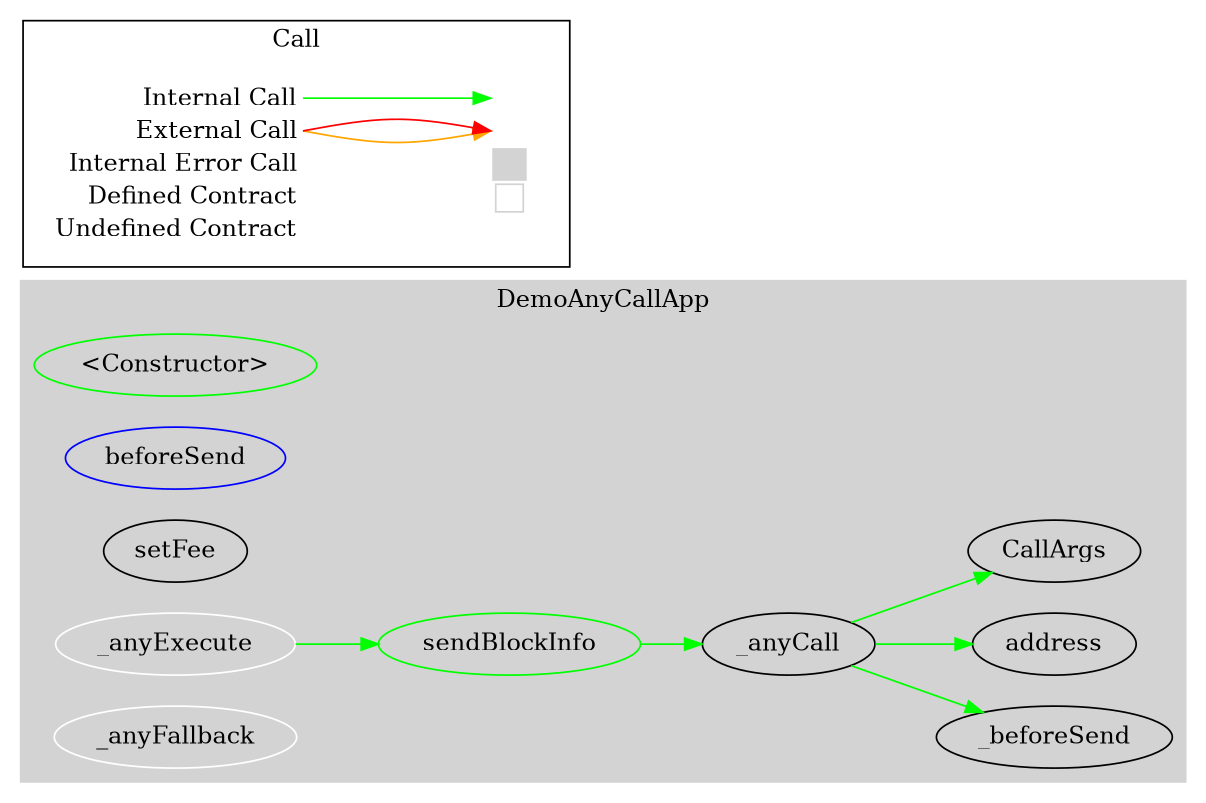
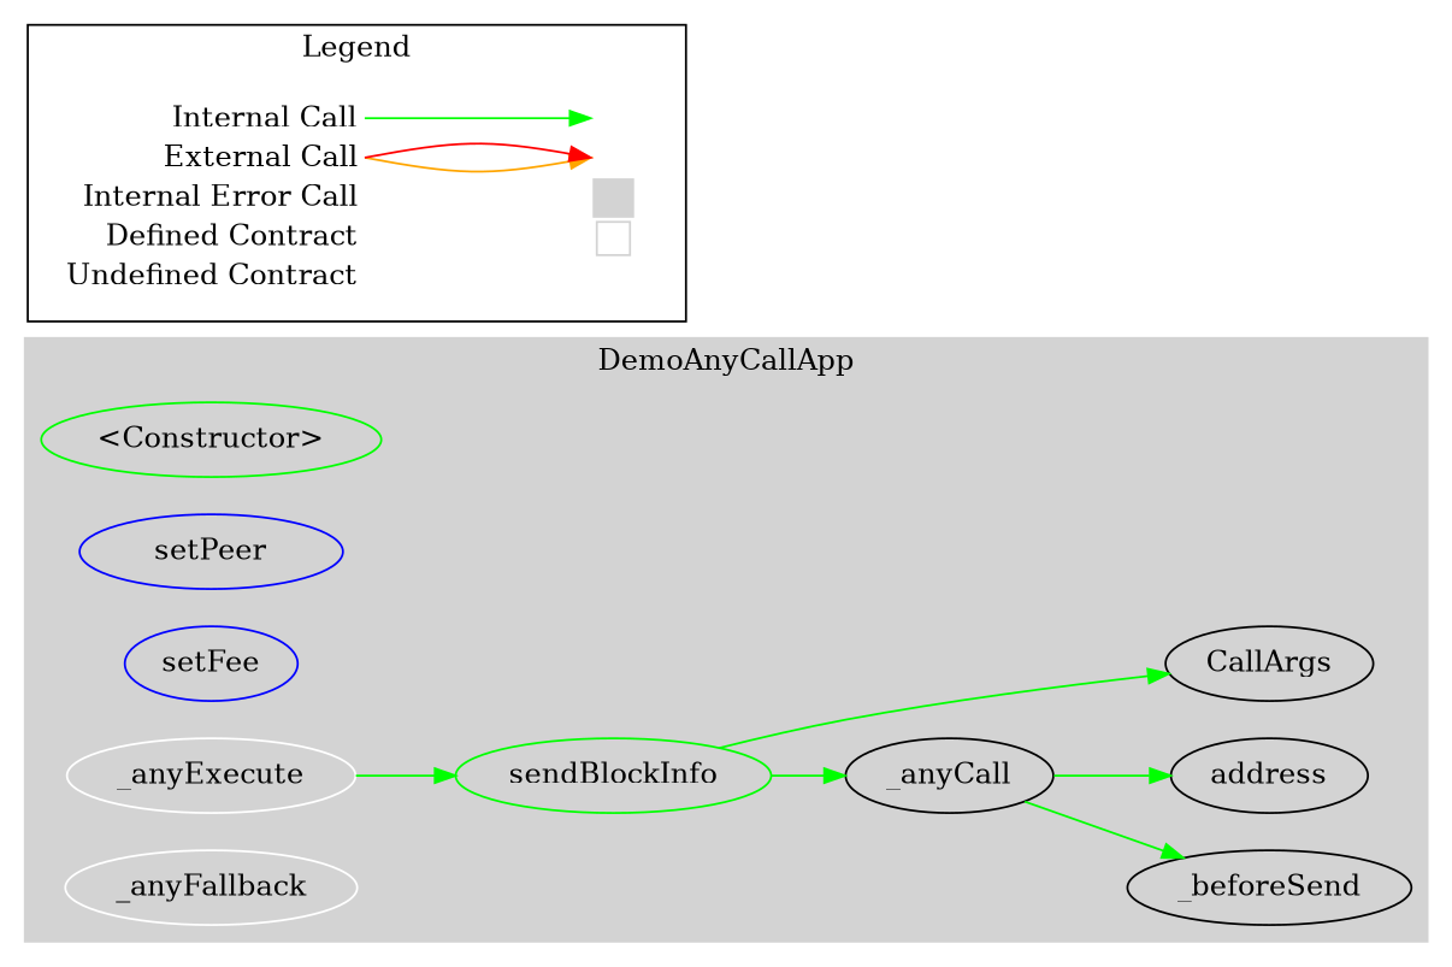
  digraph {
    compound=true
    rankdir=LR
    edge [color=green]
    n1 [color=green label="<Constructor>"]
-   n2 [color=blue label=beforeSend]
-   n3 [color=black label=setFee]
+   n2 [color=blue label=setPeer]
+   n3 [color=blue label=setFee]
    n4 [label=_beforeSend]
    n5 [color=green label=sendBlockInfo]
    n6 [color=white label=_anyExecute]
    n7 [color=white label=_anyFallback]
    n8 [label=_anyCall]
    n9 [label=CallArgs]
    n10 [label=address]
    n11 [label=<<table border="0" cellpadding="2" cellspacing="0" cellborder="0">   <tr><td align="right" port="i1">Internal Call</td></tr>   <tr><td align="right" port="i2">External Call</td></tr>   <tr><td align="right" port="i2">Internal Error Call</td></tr>   <tr><td align="right" port="i3">Defined Contract</td></tr>   <tr><td align="right" port="i4">Undefined Contract</td></tr>   </table>> shape=plaintext]
    n12 [label=<<table border="0" cellpadding="2" cellspacing="0" cellborder="0">   <tr><td port="i1">&nbsp;&nbsp;&nbsp;</td></tr>   <tr><td port="i2">&nbsp;&nbsp;&nbsp;</td></tr>   <tr><td port="i3" bgcolor="lightgray">&nbsp;&nbsp;&nbsp;</td></tr>   <tr><td port="i4">     <table border="1" cellborder="0" cellspacing="0" cellpadding="7" color="lightgray">       <tr>        <td></td>       </tr>      </table>   </td></tr>   </table>> shape=plaintext]
    subgraph cluster_1 {
      bgcolor=lightgray
      color=lightgray
      label=DemoAnyCallApp
      style=filled
      n1
      n2
      n3
      n4
      n5
      n6
      n7
      n8
      n9
      n10
    }
    subgraph cluster_2 {
-     label=Call
+     label=Legend
      n11
      n12
    }
    n5 -> n8
-   n8 -> n9
+   n5 -> n9
    n6 -> n5
    n8 -> n4
    n8 -> n10
    n11 -> n12 [headport="i1:w" tailport="i1:e"]
    n11 -> n12 [color=orange headport="i2:w" tailport="i2:e"]
    n11 -> n12 [color=red headport="i2:w" tailport="i2:e"]
  }
